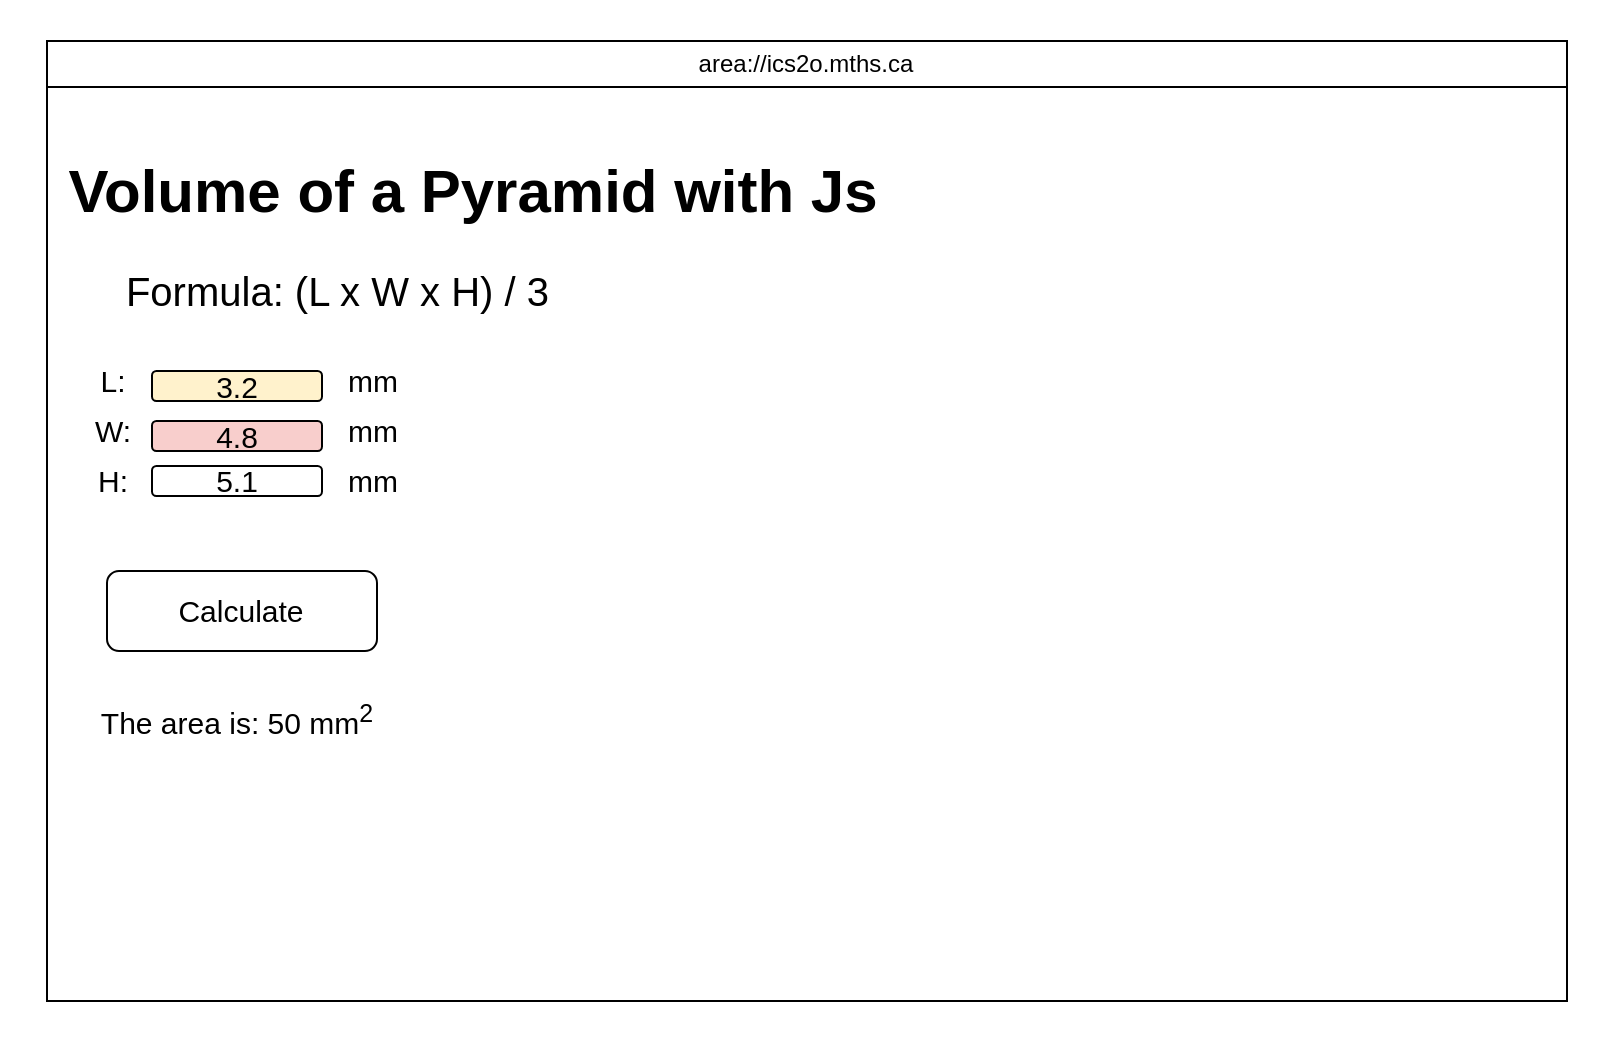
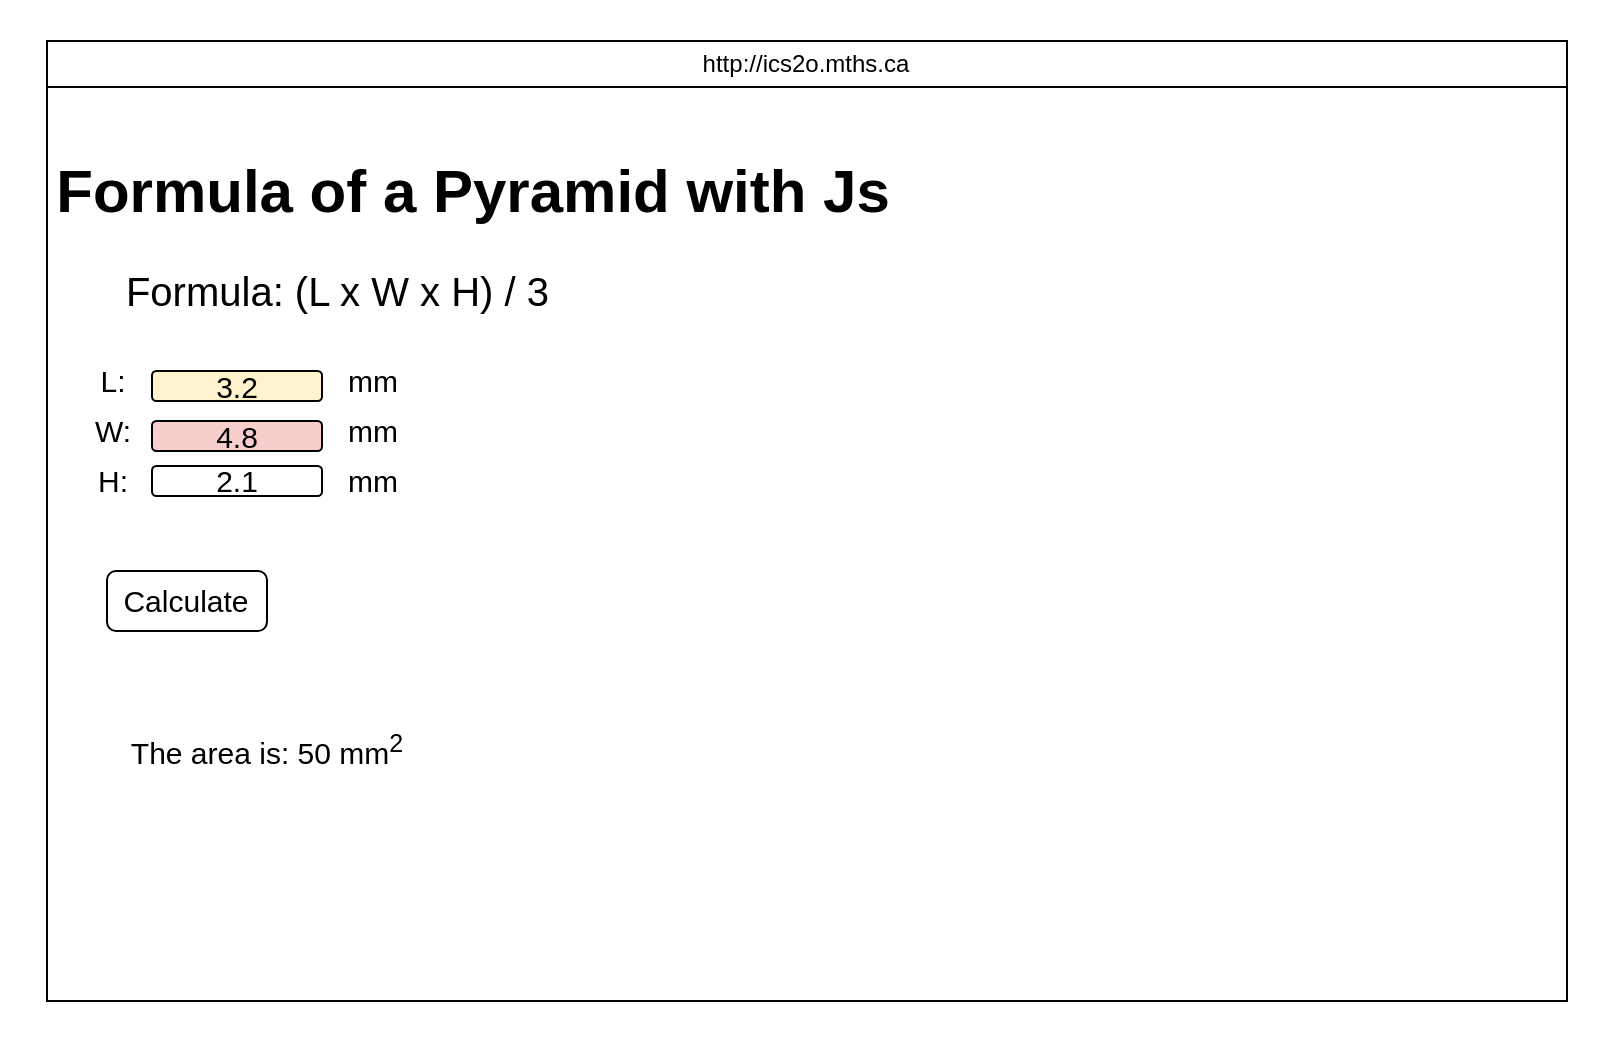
  <mxCell id="0" />
  <mxCell id="1" parent="0" />
- <mxCell id="2" value="area://ics2o.mths.ca" style="swimlane;whiteSpace=wrap;html=1;fontStyle=0" parent="1" vertex="1"><mxGeometry x="23" y="20" width="760" height="480" as="geometry" /></mxCell>
- <mxCell id="3" value="&lt;h1&gt;&lt;font style=&quot;font-size: 30px;&quot;&gt;Volume of a Pyramid with Js&lt;/font&gt;&lt;/h1&gt;" style="text;html=1;align=center;verticalAlign=middle;resizable=0;points=[];autosize=1;strokeColor=none;fillColor=none;fontSize=15;" vertex="1" parent="2"><mxGeometry x="-2.5" y="30" width="430" height="90" as="geometry" /></mxCell>
+ <mxCell id="2" value="http://ics2o.mths.ca" style="swimlane;whiteSpace=wrap;html=1;fontStyle=0" parent="1" vertex="1"><mxGeometry x="23" y="20" width="760" height="480" as="geometry" /></mxCell>
+ <mxCell id="3" value="&lt;h1&gt;&lt;font style=&quot;font-size: 30px;&quot;&gt;Formula of a Pyramid with Js&lt;/font&gt;&lt;/h1&gt;" style="text;html=1;align=center;verticalAlign=middle;resizable=0;points=[];autosize=1;strokeColor=none;fillColor=none;fontSize=15;" vertex="1" parent="2"><mxGeometry x="-2.5" y="30" width="430" height="90" as="geometry" /></mxCell>
  <mxCell id="4" value="3.2" style="rounded=1;whiteSpace=wrap;html=1;fontSize=15;fillColor=#fff2cc;" vertex="1" parent="1"><mxGeometry x="75.5" y="185" width="85" height="15" as="geometry" /></mxCell>
  <mxCell id="5" value="Formula: (L x W x H) / 3&lt;font style=&quot;font-size: 20px;&quot;&gt;&amp;nbsp;&lt;/font&gt;" style="text;html=1;align=center;verticalAlign=middle;resizable=0;points=[];autosize=1;strokeColor=none;fillColor=none;fontSize=20;" vertex="1" parent="1"><mxGeometry x="50.5" y="125" width="240" height="40" as="geometry" /></mxCell>
  <mxCell id="6" value="L:" style="text;html=1;align=center;verticalAlign=middle;resizable=0;points=[];autosize=1;strokeColor=none;fillColor=none;fontSize=15;" vertex="1" parent="1"><mxGeometry x="35.5" y="175" width="40" height="30" as="geometry" /></mxCell>
  <mxCell id="7" value="mm" style="text;html=1;align=center;verticalAlign=middle;resizable=0;points=[];autosize=1;strokeColor=none;fillColor=none;fontSize=15;" vertex="1" parent="1"><mxGeometry x="160.5" y="175" width="50" height="30" as="geometry" /></mxCell>
- <mxCell id="8" value="5.1" style="rounded=1;whiteSpace=wrap;html=1;fontSize=15;" vertex="1" parent="1"><mxGeometry x="75.5" y="232.5" width="85" height="15" as="geometry" /></mxCell>
+ <mxCell id="8" value="2.1" style="rounded=1;whiteSpace=wrap;html=1;fontSize=15;" vertex="1" parent="1"><mxGeometry x="75.5" y="232.5" width="85" height="15" as="geometry" /></mxCell>
  <mxCell id="9" value="4.8" style="rounded=1;whiteSpace=wrap;html=1;fontSize=15;fillColor=#f8cecc;" vertex="1" parent="1"><mxGeometry x="75.5" y="210" width="85" height="15" as="geometry" /></mxCell>
  <mxCell id="10" value="mm" style="text;html=1;align=center;verticalAlign=middle;resizable=0;points=[];autosize=1;strokeColor=none;fillColor=none;fontSize=15;" vertex="1" parent="1"><mxGeometry x="160.5" y="225" width="50" height="30" as="geometry" /></mxCell>
  <mxCell id="11" value="mm" style="text;html=1;align=center;verticalAlign=middle;resizable=0;points=[];autosize=1;strokeColor=none;fillColor=none;fontSize=15;" vertex="1" parent="1"><mxGeometry x="160.5" y="200" width="50" height="30" as="geometry" /></mxCell>
  <mxCell id="12" value="W:" style="text;html=1;align=center;verticalAlign=middle;resizable=0;points=[];autosize=1;strokeColor=none;fillColor=none;fontSize=15;" vertex="1" parent="1"><mxGeometry x="35.5" y="200" width="40" height="30" as="geometry" /></mxCell>
  <mxCell id="13" value="H:" style="text;html=1;align=center;verticalAlign=middle;resizable=0;points=[];autosize=1;strokeColor=none;fillColor=none;fontSize=15;" vertex="1" parent="1"><mxGeometry x="35.5" y="225" width="40" height="30" as="geometry" /></mxCell>
- <mxCell id="14" value="Calculate" style="rounded=1;whiteSpace=wrap;html=1;fontSize=15;" vertex="1" parent="1"><mxGeometry x="53" y="285" width="135" height="40" as="geometry" /></mxCell>
- <mxCell id="15" value="The area is: 50 mm&lt;sup&gt;2&lt;/sup&gt;" style="text;html=1;align=center;verticalAlign=middle;resizable=0;points=[];autosize=1;strokeColor=none;fillColor=none;fontSize=15;" vertex="1" parent="1"><mxGeometry x="38" y="340" width="160" height="40" as="geometry" /></mxCell>
+ <mxCell id="14" value="Calculate" style="rounded=1;whiteSpace=wrap;html=1;fontSize=15;" vertex="1" parent="1"><mxGeometry x="53" y="285" width="80" height="30" as="geometry" /></mxCell>
+ <mxCell id="15" value="The area is: 50 mm&lt;sup&gt;2&lt;/sup&gt;" style="text;html=1;align=center;verticalAlign=middle;resizable=0;points=[];autosize=1;strokeColor=none;fillColor=none;fontSize=15;" vertex="1" parent="1"><mxGeometry x="53" y="355" width="160" height="40" as="geometry" /></mxCell>
